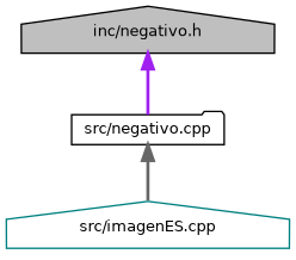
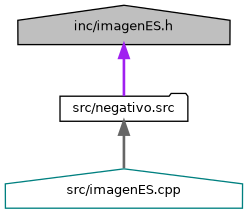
  digraph {
    node [color=black fillcolor=white fontname=Helvetica fontsize=10 shape=house style=filled]
    edge [dir=back fontname=Helvetica fontsize=10 labelfontname=Helvetica labelfontsize=10 style=bold]
-   n1 [fillcolor=grey75 fontcolor=black height=0.2 label="inc/negativo.h" width=0.4]
-   n2 [height=0.2 label="src/negativo.cpp" shape=folder width=0.4]
+   n1 [fillcolor=grey75 fontcolor=black height=0.2 label="inc/imagenES.h" width=0.4]
+   n2 [height=0.2 label="src/negativo.src" shape=folder width=0.4]
    n3 [color=teal height=0.2 label="src/imagenES.cpp" width=0.4]
    n1 -> n2 [color=purple]
    n2 -> n3 [color=gray40]
  }
